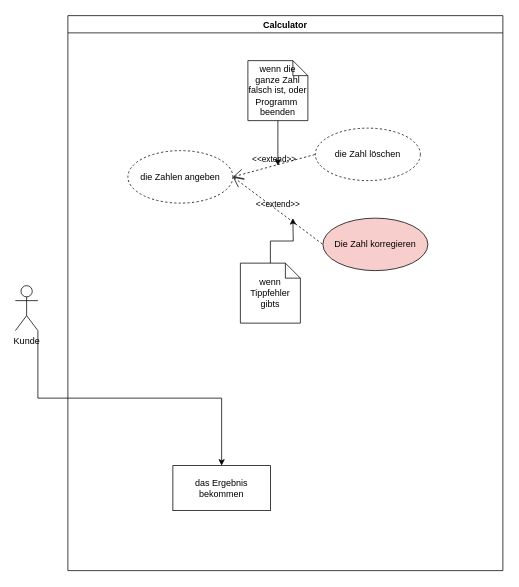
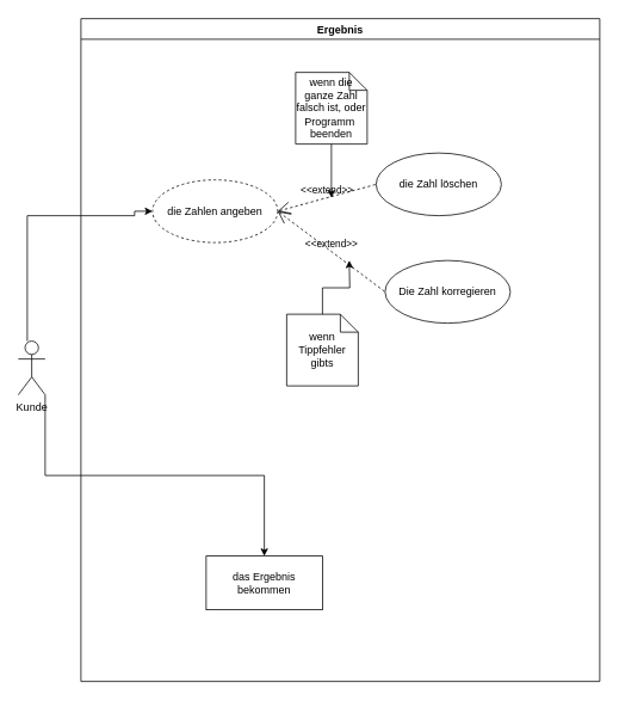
  <mxCell id="0" />
  <mxCell id="1" parent="0" />
+ <mxCell id="2" style="edgeStyle=orthogonalEdgeStyle;rounded=0;orthogonalLoop=1;jettySize=auto;html=1;entryX=0;entryY=0.5;entryDx=0;entryDy=0;" edge="1" parent="1" source="4" target="6"><mxGeometry relative="1" as="geometry"><Array as="points"><mxPoint x="30" y="240" /><mxPoint x="150" y="240" /><mxPoint x="150" y="235" /></Array></mxGeometry></mxCell>
  <mxCell id="3" style="edgeStyle=orthogonalEdgeStyle;rounded=0;orthogonalLoop=1;jettySize=auto;html=1;exitX=1;exitY=1;exitDx=0;exitDy=0;exitPerimeter=0;" edge="1" parent="1" source="4" target="13"><mxGeometry relative="1" as="geometry"><mxPoint x="200" y="630" as="targetPoint" /></mxGeometry></mxCell>
  <mxCell id="4" value="Kunde" style="shape=umlActor;verticalLabelPosition=bottom;verticalAlign=top;html=1;" vertex="1" parent="1"><mxGeometry x="20" y="380" width="30" height="60" as="geometry" /></mxCell>
- <mxCell id="5" value="Calculator" style="swimlane;" vertex="1" parent="1"><mxGeometry x="90" y="20" width="580" height="740" as="geometry" /></mxCell>
+ <mxCell id="5" value="Ergebnis" style="swimlane;" vertex="1" parent="1"><mxGeometry x="90" y="20" width="580" height="740" as="geometry" /></mxCell>
  <mxCell id="6" value="die Zahlen angeben" style="ellipse;whiteSpace=wrap;html=1;dashed=1;" vertex="1" parent="5"><mxGeometry x="80" y="180" width="140" height="70" as="geometry" /></mxCell>
- <mxCell id="7" value="die Zahl löschen" style="ellipse;whiteSpace=wrap;html=1;dashed=1;" vertex="1" parent="5"><mxGeometry x="330" y="150" width="140" height="70" as="geometry" /></mxCell>
- <mxCell id="8" value="Die Zahl korregieren" style="ellipse;whiteSpace=wrap;html=1;fillColor=#f8cecc;" vertex="1" parent="5"><mxGeometry x="340" y="270" width="140" height="70" as="geometry" /></mxCell>
+ <mxCell id="7" value="die Zahl löschen" style="ellipse;whiteSpace=wrap;html=1;" vertex="1" parent="5"><mxGeometry x="330" y="150" width="140" height="70" as="geometry" /></mxCell>
+ <mxCell id="8" value="Die Zahl korregieren" style="ellipse;whiteSpace=wrap;html=1;" vertex="1" parent="5"><mxGeometry x="340" y="270" width="140" height="70" as="geometry" /></mxCell>
  <mxCell id="9" value="&amp;lt;&amp;lt;extend&amp;gt;&amp;gt;" style="edgeStyle=none;html=1;startArrow=open;endArrow=none;startSize=12;verticalAlign=bottom;dashed=1;labelBackgroundColor=none;rounded=0;entryX=0;entryY=0.5;entryDx=0;entryDy=0;exitX=1;exitY=0.5;exitDx=0;exitDy=0;" edge="1" parent="5" source="6" target="7"><mxGeometry width="160" relative="1" as="geometry"><mxPoint x="160" y="460" as="sourcePoint" /><mxPoint x="320" y="460" as="targetPoint" /></mxGeometry></mxCell>
  <mxCell id="10" value="&amp;lt;&amp;lt;extend&amp;gt;&amp;gt;" style="edgeStyle=none;html=1;startArrow=open;endArrow=none;startSize=12;verticalAlign=bottom;dashed=1;labelBackgroundColor=none;rounded=0;entryX=0;entryY=0.5;entryDx=0;entryDy=0;exitX=1;exitY=0.5;exitDx=0;exitDy=0;" edge="1" parent="5" source="6" target="8"><mxGeometry width="160" relative="1" as="geometry"><mxPoint x="230.0" y="225.0" as="sourcePoint" /><mxPoint x="340" y="195.0" as="targetPoint" /></mxGeometry></mxCell>
  <mxCell id="11" value="wenn die ganze Zahl falsch ist, oder Programm&amp;nbsp; beenden" style="shape=note;size=20;whiteSpace=wrap;html=1;" vertex="1" parent="5"><mxGeometry x="240" y="60" width="80" height="80" as="geometry" /></mxCell>
  <mxCell id="12" value="wenn Tippfehler gibts" style="shape=note;size=20;whiteSpace=wrap;html=1;" vertex="1" parent="5"><mxGeometry x="230" y="330" width="80" height="80" as="geometry" /></mxCell>
  <mxCell id="13" value="das Ergebnis bekommen" style="whiteSpace=wrap;html=1;align=center;rounded=0;" vertex="1" parent="5"><mxGeometry x="140" y="600" width="130" height="60" as="geometry" /></mxCell>
  <mxCell id="14" style="edgeStyle=orthogonalEdgeStyle;rounded=0;orthogonalLoop=1;jettySize=auto;html=1;" edge="1" parent="1" source="11"><mxGeometry relative="1" as="geometry"><mxPoint x="370" y="220" as="targetPoint" /></mxGeometry></mxCell>
  <mxCell id="15" style="edgeStyle=orthogonalEdgeStyle;rounded=0;orthogonalLoop=1;jettySize=auto;html=1;" edge="1" parent="1" source="12"><mxGeometry relative="1" as="geometry"><mxPoint x="390" y="290" as="targetPoint" /></mxGeometry></mxCell>
